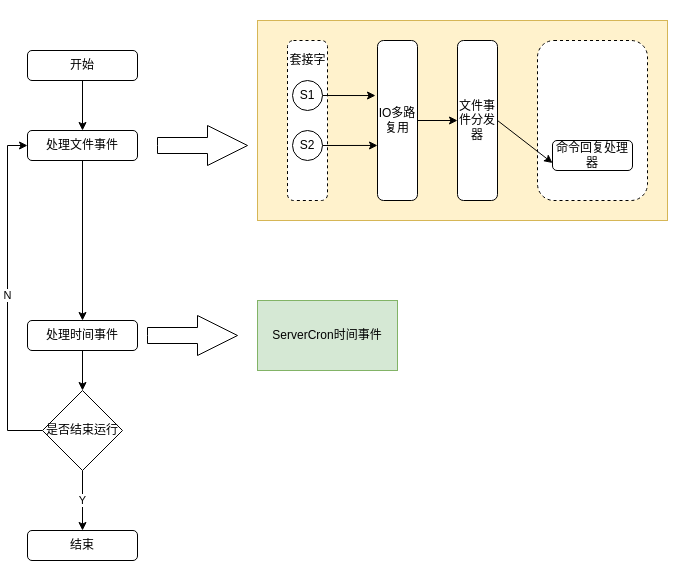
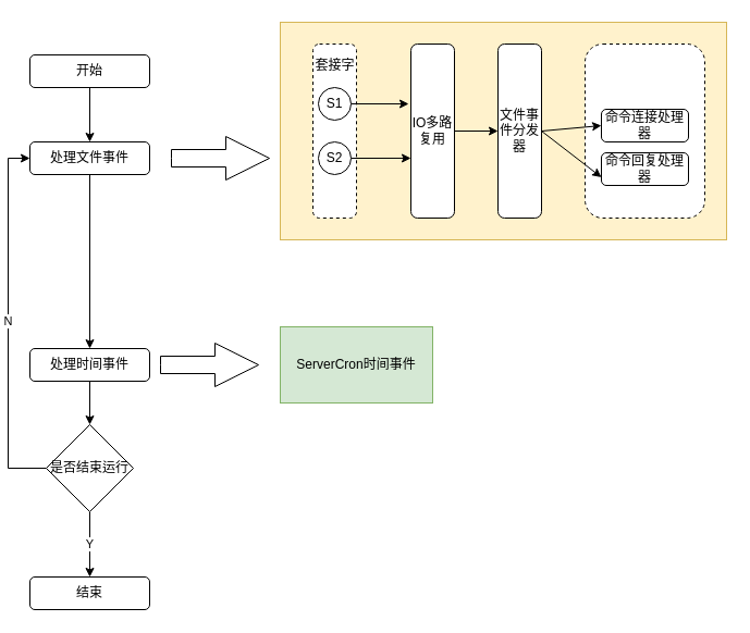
  <mxCell id="0" />
  <mxCell id="1" parent="0" />
  <mxCell id="2" style="edgeStyle=orthogonalEdgeStyle;rounded=0;orthogonalLoop=1;jettySize=auto;html=1;exitX=0.5;exitY=1;exitDx=0;exitDy=0;entryX=0.5;entryY=0;entryDx=0;entryDy=0;" edge="1" parent="1" source="3" target="5"><mxGeometry relative="1" as="geometry" /></mxCell>
  <mxCell id="3" value="开始" style="rounded=1;whiteSpace=wrap;html=1;" vertex="1" parent="1"><mxGeometry x="20" y="50" width="110" height="30" as="geometry" /></mxCell>
  <mxCell id="4" style="edgeStyle=orthogonalEdgeStyle;rounded=0;orthogonalLoop=1;jettySize=auto;html=1;exitX=0.5;exitY=1;exitDx=0;exitDy=0;entryX=0.5;entryY=0;entryDx=0;entryDy=0;" edge="1" parent="1" source="5" target="7"><mxGeometry relative="1" as="geometry" /></mxCell>
  <mxCell id="5" value="处理文件事件" style="rounded=1;whiteSpace=wrap;html=1;" vertex="1" parent="1"><mxGeometry x="20" y="130" width="110" height="30" as="geometry" /></mxCell>
  <mxCell id="6" style="edgeStyle=orthogonalEdgeStyle;rounded=0;orthogonalLoop=1;jettySize=auto;html=1;exitX=0.5;exitY=1;exitDx=0;exitDy=0;entryX=0.5;entryY=0;entryDx=0;entryDy=0;" edge="1" parent="1" source="7" target="10"><mxGeometry relative="1" as="geometry" /></mxCell>
  <mxCell id="7" value="处理时间事件" style="rounded=1;whiteSpace=wrap;html=1;" vertex="1" parent="1"><mxGeometry x="20" y="320" width="110" height="30" as="geometry" /></mxCell>
  <mxCell id="8" value="Y" style="edgeStyle=orthogonalEdgeStyle;rounded=0;orthogonalLoop=1;jettySize=auto;html=1;exitX=0.5;exitY=1;exitDx=0;exitDy=0;" edge="1" parent="1" source="10" target="11"><mxGeometry relative="1" as="geometry" /></mxCell>
  <mxCell id="9" value="N" style="edgeStyle=orthogonalEdgeStyle;rounded=0;orthogonalLoop=1;jettySize=auto;html=1;exitX=0;exitY=0.5;exitDx=0;exitDy=0;entryX=0;entryY=0.5;entryDx=0;entryDy=0;" edge="1" parent="1" source="10" target="5"><mxGeometry relative="1" as="geometry" /></mxCell>
  <mxCell id="10" value="是否结束运行" style="rhombus;whiteSpace=wrap;html=1;" vertex="1" parent="1"><mxGeometry x="35" y="390" width="80" height="80" as="geometry" /></mxCell>
  <mxCell id="11" value="结束" style="rounded=1;whiteSpace=wrap;html=1;" vertex="1" parent="1"><mxGeometry x="20" y="530" width="110" height="30" as="geometry" /></mxCell>
  <mxCell id="12" value="" style="rounded=0;whiteSpace=wrap;html=1;fillColor=#fff2cc;strokeColor=#d6b656;" vertex="1" parent="1"><mxGeometry x="250" y="20" width="410" height="200" as="geometry" /></mxCell>
  <mxCell id="13" value="" style="rounded=1;whiteSpace=wrap;html=1;dashed=1;" vertex="1" parent="1"><mxGeometry x="280" y="40" width="40" height="160" as="geometry" /></mxCell>
  <mxCell id="14" value="套接字" style="text;html=1;resizable=0;autosize=1;align=center;verticalAlign=middle;points=[];fillColor=none;strokeColor=none;rounded=0;" vertex="1" parent="1"><mxGeometry x="275" y="50" width="50" height="20" as="geometry" /></mxCell>
  <mxCell id="15" style="edgeStyle=orthogonalEdgeStyle;rounded=0;orthogonalLoop=1;jettySize=auto;html=1;exitX=1;exitY=0.5;exitDx=0;exitDy=0;entryX=-0.05;entryY=0.344;entryDx=0;entryDy=0;entryPerimeter=0;" edge="1" parent="1" source="16" target="20"><mxGeometry relative="1" as="geometry" /></mxCell>
  <mxCell id="16" value="S1" style="ellipse;whiteSpace=wrap;html=1;aspect=fixed;" vertex="1" parent="1"><mxGeometry x="285" y="80" width="30" height="30" as="geometry" /></mxCell>
  <mxCell id="17" style="edgeStyle=orthogonalEdgeStyle;rounded=0;orthogonalLoop=1;jettySize=auto;html=1;exitX=1;exitY=0.5;exitDx=0;exitDy=0;entryX=0;entryY=0.656;entryDx=0;entryDy=0;entryPerimeter=0;" edge="1" parent="1" source="18" target="20"><mxGeometry relative="1" as="geometry" /></mxCell>
  <mxCell id="18" value="S2" style="ellipse;whiteSpace=wrap;html=1;aspect=fixed;" vertex="1" parent="1"><mxGeometry x="285" y="130" width="30" height="30" as="geometry" /></mxCell>
  <mxCell id="19" style="edgeStyle=orthogonalEdgeStyle;rounded=0;orthogonalLoop=1;jettySize=auto;html=1;exitX=1;exitY=0.5;exitDx=0;exitDy=0;entryX=0;entryY=0.5;entryDx=0;entryDy=0;" edge="1" parent="1" source="20" target="21"><mxGeometry relative="1" as="geometry" /></mxCell>
  <mxCell id="20" value="IO多路复用" style="rounded=1;whiteSpace=wrap;html=1;" vertex="1" parent="1"><mxGeometry x="370" y="40" width="40" height="160" as="geometry" /></mxCell>
  <mxCell id="21" value="文件事件分发器" style="rounded=1;whiteSpace=wrap;html=1;" vertex="1" parent="1"><mxGeometry x="450" y="40" width="40" height="160" as="geometry" /></mxCell>
  <mxCell id="22" value="" style="rounded=1;whiteSpace=wrap;html=1;dashed=1;" vertex="1" parent="1"><mxGeometry x="530" y="40" width="110" height="160" as="geometry" /></mxCell>
+ <mxCell id="23" value="命令连接处理器" style="rounded=1;whiteSpace=wrap;html=1;" vertex="1" parent="1"><mxGeometry x="545" y="100" width="80" height="30" as="geometry" /></mxCell>
  <mxCell id="24" value="命令回复处理器" style="rounded=1;whiteSpace=wrap;html=1;" vertex="1" parent="1"><mxGeometry x="545" y="140" width="80" height="30" as="geometry" /></mxCell>
  <mxCell id="25" style="edgeStyle=none;rounded=0;orthogonalLoop=1;jettySize=auto;html=1;exitX=1;exitY=0.5;exitDx=0;exitDy=0;entryX=0;entryY=0.75;entryDx=0;entryDy=0;" edge="1" parent="1" source="21" target="24"><mxGeometry relative="1" as="geometry" /></mxCell>
+ <mxCell id="26" style="edgeStyle=none;rounded=0;orthogonalLoop=1;jettySize=auto;html=1;exitX=1;exitY=0.5;exitDx=0;exitDy=0;entryX=0;entryY=0.5;entryDx=0;entryDy=0;" edge="1" parent="1" source="21" target="23"><mxGeometry relative="1" as="geometry" /></mxCell>
  <mxCell id="27" value="" style="html=1;shadow=0;dashed=0;align=center;verticalAlign=middle;shape=mxgraph.arrows2.arrow;dy=0.6;dx=40;notch=0;" vertex="1" parent="1"><mxGeometry x="150" y="125" width="90" height="40" as="geometry" /></mxCell>
  <mxCell id="28" value="ServerCron时间事件" style="rounded=0;whiteSpace=wrap;html=1;fillColor=#d5e8d4;strokeColor=#82b366;" vertex="1" parent="1"><mxGeometry x="250" y="300" width="140" height="70" as="geometry" /></mxCell>
  <mxCell id="29" value="" style="html=1;shadow=0;dashed=0;align=center;verticalAlign=middle;shape=mxgraph.arrows2.arrow;dy=0.6;dx=40;notch=0;" vertex="1" parent="1"><mxGeometry x="140" y="315" width="90" height="40" as="geometry" /></mxCell>
